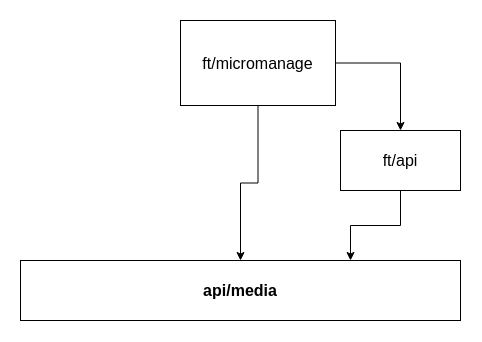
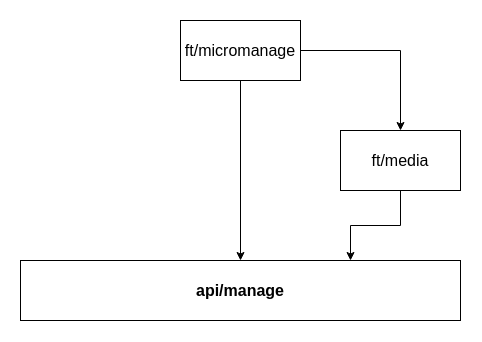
  <mxCell id="0" />
  <mxCell id="1" parent="0" />
  <mxCell id="2" style="edgeStyle=orthogonalEdgeStyle;rounded=0;orthogonalLoop=1;jettySize=auto;html=1;" edge="1" parent="1" source="4" target="7"><mxGeometry relative="1" as="geometry" /></mxCell>
  <mxCell id="3" style="edgeStyle=orthogonalEdgeStyle;rounded=0;orthogonalLoop=1;jettySize=auto;html=1;" edge="1" parent="1" source="4" target="6"><mxGeometry relative="1" as="geometry" /></mxCell>
- <mxCell id="4" value="ft/micromanage" style="rounded=0;whiteSpace=wrap;html=1;fontSize=16;" vertex="1" parent="1"><mxGeometry x="180" y="20" width="155" height="85" as="geometry" /></mxCell>
+ <mxCell id="4" value="ft/micromanage" style="rounded=0;whiteSpace=wrap;html=1;fontSize=16;" vertex="1" parent="1"><mxGeometry x="180" y="20" width="120" height="60" as="geometry" /></mxCell>
  <mxCell id="5" style="edgeStyle=orthogonalEdgeStyle;rounded=0;orthogonalLoop=1;jettySize=auto;html=1;entryX=0.75;entryY=0;entryDx=0;entryDy=0;" edge="1" parent="1" source="6" target="7"><mxGeometry relative="1" as="geometry" /></mxCell>
- <mxCell id="6" value="ft/api" style="rounded=0;whiteSpace=wrap;html=1;fontSize=16;" vertex="1" parent="1"><mxGeometry x="340" y="130" width="120" height="60" as="geometry" /></mxCell>
- <mxCell id="7" value="api/media" style="rounded=0;whiteSpace=wrap;html=1;fontSize=16;fontStyle=1" vertex="1" parent="1"><mxGeometry x="20" y="260" width="440" height="60" as="geometry" /></mxCell>
+ <mxCell id="6" value="ft/media" style="rounded=0;whiteSpace=wrap;html=1;fontSize=16;" vertex="1" parent="1"><mxGeometry x="340" y="130" width="120" height="60" as="geometry" /></mxCell>
+ <mxCell id="7" value="api/manage" style="rounded=0;whiteSpace=wrap;html=1;fontSize=16;fontStyle=1" vertex="1" parent="1"><mxGeometry x="20" y="260" width="440" height="60" as="geometry" /></mxCell>
